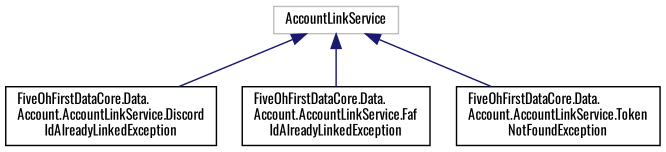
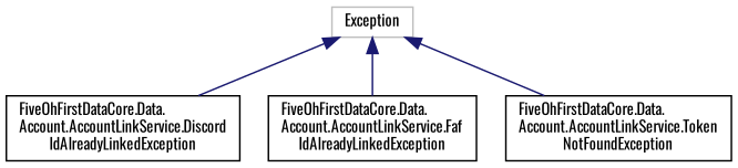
  digraph {
    rankdir=TB
    fontname=Oswald
    node [color=black fillcolor=white fontname=Oswald fontsize=10 shape=record style=filled]
    edge [color=midnightblue dir=back fontname=Oswald fontsize=10 labelfontname=Helvetica labelfontsize=10 style=solid]
-   n1 [color=grey75 height=0.2 label=AccountLinkService width=0.4]
+   n1 [color=grey75 height=0.2 label=Exception width=0.4]
    n2 [height=0.2 label="FiveOhFirstDataCore.Data.\lAccount.AccountLinkService.Discord\lIdAlreadyLinkedException" width=0.4]
    n3 [height=0.2 label="FiveOhFirstDataCore.Data.\lAccount.AccountLinkService.Faf\lIdAlreadyLinkedException" width=0.4]
    n4 [height=0.2 label="FiveOhFirstDataCore.Data.\lAccount.AccountLinkService.Token\lNotFoundException" width=0.4]
    n1 -> n2
    n1 -> n3
    n1 -> n4
  }
